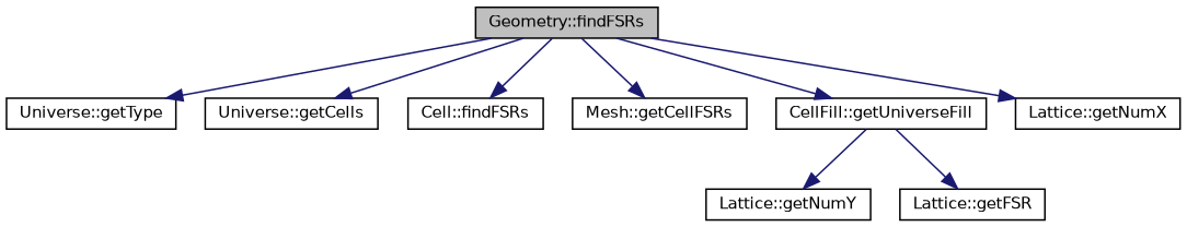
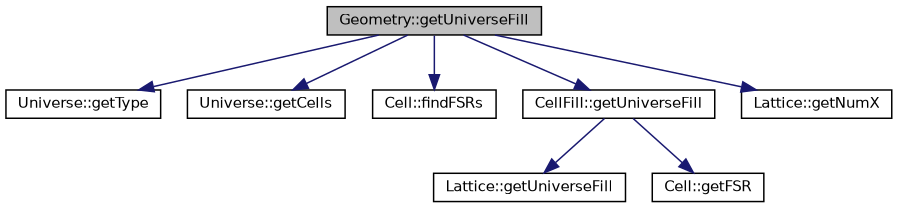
  digraph {
    rankdir=TB
    node [color=black fillcolor=white fontname=Helvetica fontsize=10 shape=record style=filled]
    edge [color=midnightblue fontname=Helvetica fontsize=10 labelfontname=Helvetica labelfontsize=10 style=solid]
-   n1 [fillcolor=grey75 fontcolor=black height=0.2 label="Geometry::findFSRs" width=0.4]
+   n1 [fillcolor=grey75 fontcolor=black height=0.2 label="Geometry::getUniverseFill" width=0.4]
    n2 [height=0.2 label="Universe::getType" width=0.4]
    n3 [height=0.2 label="Universe::getCells" width=0.4]
    n4 [height=0.2 label="Cell::findFSRs" width=0.4]
-   n5 [height=0.2 label="Mesh::getCellFSRs" width=0.4]
    n6 [height=0.2 label="CellFill::getUniverseFill" width=0.4]
    n7 [height=0.2 label="Lattice::getNumX" width=0.4]
-   n8 [height=0.2 label="Lattice::getNumY" width=0.4]
-   n9 [height=0.2 label="Lattice::getFSR" width=0.4]
+   n8 [height=0.2 label="Lattice::getUniverseFill" width=0.4]
+   n9 [height=0.2 label="Cell::getFSR" width=0.4]
    n1 -> n2
    n1 -> n3
    n1 -> n4
-   n1 -> n5
    n1 -> n6
    n1 -> n7
    n6 -> n8
    n6 -> n9
  }
